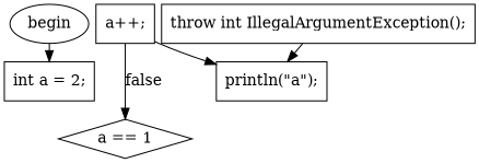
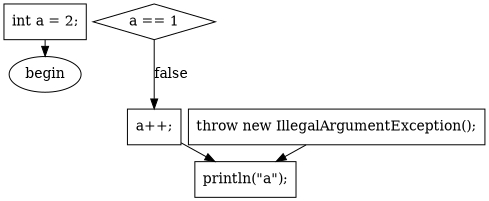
  digraph {
    nodesep=0.1
    ranksep=0.1
    node [fillcolor=white shape=box style=filled]
    n1 [label=begin shape=ellipse]
    n2 [label="int a = 2;"]
    n3 [label="a == 1" shape=diamond]
    n4 [label="a++;"]
-   n5 [label="throw int IllegalArgumentException();"]
+   n5 [label="throw new IllegalArgumentException();"]
    n6 [label="println(\"a\");"]
-   n1 -> n2
-   n4 -> n3 [label=false minlen=2]
+   n2 -> n1
+   n3 -> n4 [label=false minlen=2]
    n4 -> n6
    n5 -> n6
  }
